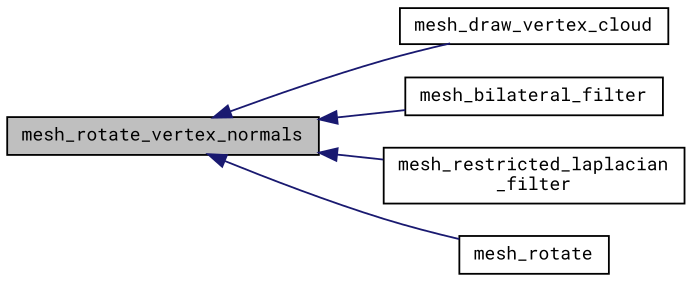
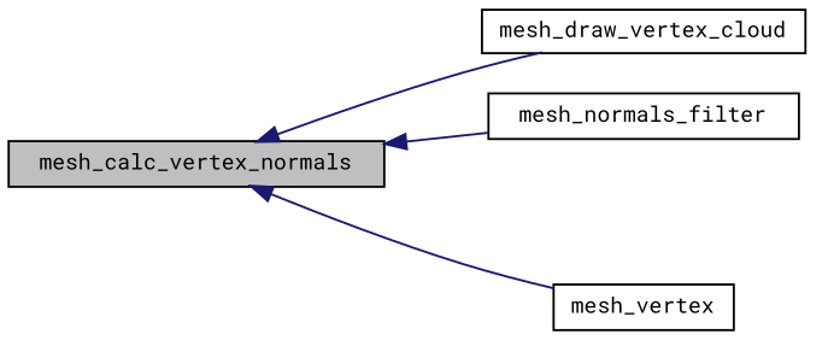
  digraph {
    fontname="Roboto Mono"
    rankdir=LR
    node [color=black fillcolor=white fontname="Roboto Mono" fontsize=10 shape=record style=filled]
    edge [color=midnightblue dir=back fontname="Roboto Mono" fontsize=10 labelfontname=Helvetica labelfontsize=10 style=solid]
-   n1 [fillcolor=grey75 fontcolor=black height=0.2 label=mesh_rotate_vertex_normals width=0.4]
+   n1 [fillcolor=grey75 fontcolor=black height=0.2 label=mesh_calc_vertex_normals width=0.4]
    n2 [height=0.2 label=mesh_draw_vertex_cloud width=0.4]
-   n3 [height=0.2 label=mesh_bilateral_filter width=0.4]
-   n4 [height=0.2 label="mesh_restricted_laplacian\l_filter" width=0.4]
-   n5 [height=0.2 label=mesh_rotate width=0.4]
+   n3 [height=0.2 label=mesh_normals_filter width=0.4]
+   n5 [height=0.2 label=mesh_vertex width=0.4]
    n1 -> n2
    n1 -> n3
-   n1 -> n4
    n1 -> n5
  }
